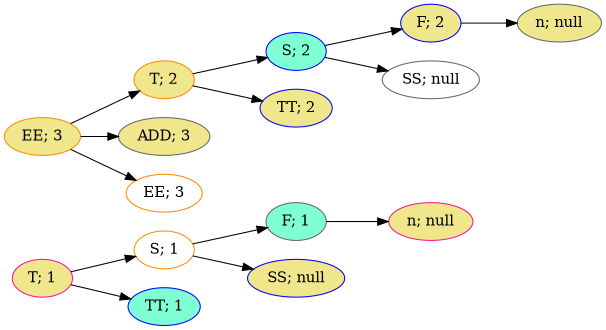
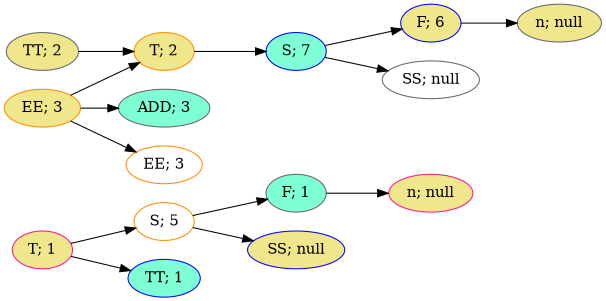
  digraph {
    rankdir=LR
    node [color=blue fillcolor=khaki style=filled]
    n1 [color=deeppink label="T; 1"]
-   n2 [color=darkorange fillcolor=white label="S; 1"]
+   n2 [color=darkorange fillcolor=white label="S; 5"]
    n3 [fillcolor=aquamarine label="TT; 1"]
    n4 [color=darkorange label="EE; 3"]
    n5 [color=darkorange label="T; 2"]
-   n6 [color=gray40 label="ADD; 3"]
+   n6 [color=gray40 fillcolor=aquamarine label="ADD; 3"]
    n7 [color=darkorange fillcolor=white label="EE; 3"]
    n8 [color=gray40 fillcolor=aquamarine label="F; 1"]
    n9 [label="SS; null"]
    n10 [color=deeppink label="n; null"]
-   n11 [fillcolor=aquamarine label="S; 2"]
-   n12 [label="TT; 2"]
-   n13 [label="F; 2"]
+   n11 [fillcolor=aquamarine label="S; 7"]
+   n12 [color=gray40 label="TT; 2"]
+   n13 [label="F; 6"]
    n14 [color=gray40 fillcolor=white label="SS; null"]
    n15 [color=gray40 label="n; null"]
    n1 -> n2
    n1 -> n3
    n2 -> n8
    n2 -> n9
    n4 -> n5
    n4 -> n6
    n4 -> n7
    n5 -> n11
-   n5 -> n12
+   n12 -> n5
    n8 -> n10
    n11 -> n13
    n11 -> n14
    n13 -> n15
  }
